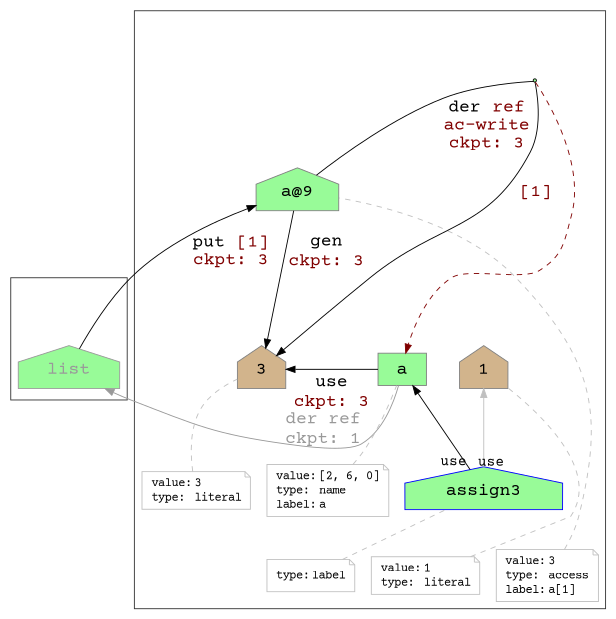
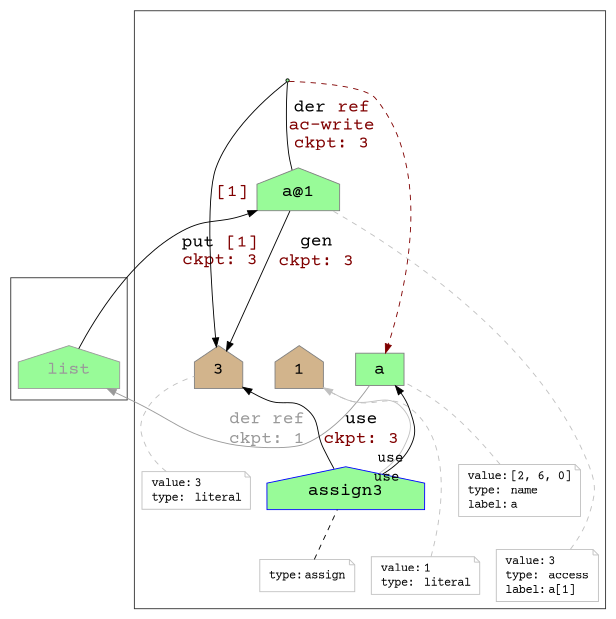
  digraph {
    fontname="Courier Prime"
    newrank=true
    rankdir=BT
    splines=spline
    node [color=gray fontname="Courier Prime" fontsize=20 shape=house style=filled]
    edge [fontname="Courier Prime" color=gray]
    n1 [color="#808080" fillcolor=tan label=1]
    n2 [color="#808080" fillcolor=tan label=3]
    n3 [color="#808080" fillcolor=palegreen label=a shape=box]
    n4 [color="#999999" fillcolor=palegreen fontcolor="#999999" label=list]
    n5 [fontcolor=black fontsize=13 label=<<TABLE cellpadding="0" border="0"> 	<TR> 	    <TD align="left">value:</TD> 	    <TD align="left">3</TD> 	</TR> 	<TR> 	    <TD align="left">type:</TD> 	    <TD align="left">access</TD> 	</TR> 	<TR> 	    <TD align="left">label:</TD> 	    <TD align="left">a[1]</TD> 	</TR> </TABLE>> shape=note style=""]
    n6 [fontcolor=black fontsize=13 label=<<TABLE cellpadding="0" border="0"> 	<TR> 	    <TD align="left">value:</TD> 	    <TD align="left">1</TD> 	</TR> 	<TR> 	    <TD align="left">type:</TD> 	    <TD align="left">literal</TD> 	</TR> </TABLE>> shape=note style=""]
-   n7 [fontcolor=black fontsize=13 label=<<TABLE cellpadding="0" border="0"> 	<TR> 	    <TD align="left">type:</TD> 	    <TD align="left">label</TD> 	</TR> </TABLE>> shape=note style=""]
-   n8 [color="#808080" fillcolor=palegreen label="a@9"]
+   n7 [fontcolor=black fontsize=13 label=<<TABLE cellpadding="0" border="0"> 	<TR> 	    <TD align="left">type:</TD> 	    <TD align="left">assign</TD> 	</TR> </TABLE>> shape=note style=""]
+   n8 [color="#808080" fillcolor=palegreen label="a@1"]
    n9 [color="#0000FF" fillcolor=palegreen label=assign3 sides=4]
    n10 [fontcolor=black fontsize=13 label=<<TABLE cellpadding="0" border="0"> 	<TR> 	    <TD align="left">value:</TD> 	    <TD align="left">3</TD> 	</TR> 	<TR> 	    <TD align="left">type:</TD> 	    <TD align="left">literal</TD> 	</TR> </TABLE>> shape=note style=""]
    n11 [fontcolor=black fontsize=13 label=<<TABLE cellpadding="0" border="0"> 	<TR> 	    <TD align="left">value:</TD> 	    <TD align="left">[2, 6, 0]</TD> 	</TR> 	<TR> 	    <TD align="left">type:</TD> 	    <TD align="left">name</TD> 	</TR> 	<TR> 	    <TD align="left">label:</TD> 	    <TD align="left">a</TD> 	</TR> </TABLE>> shape=note style=""]
    bn0 [fillcolor=palegreen shape=point color="" fontsize=""]
    subgraph sub_1 {
      rank=same
      n1
      n2
      n3
    }
    subgraph sub_2 {
      rank=same
      n3
      n4
    }
    subgraph sub_3 {
      rank=same
      n5
      n6
      n7
    }
    subgraph cluster_4 {
      color="#333333"
      fontcolor=white
      fontsize=24
      label=Assign
      labeljust=r
      labelloc=b
      n1
      n2
      n3
      n5
      n6
      n7
      n8
      n9
      n10
      n11
      bn0
    }
    subgraph cluster_5 {
      color="#333333"
      fontcolor=white
      fontsize=24
      label=Members
      labeljust=r
      labelloc=b
      n4
    }
    n1 -> n3 [style=invis color=""]
    n2 -> n1 [style=invis color=""]
    n3 -> n4 [color="#999999" fontcolor="#999999" fontsize=20 label="der ref\nckpt: 1" labelangle=60.0 labeldistance=1 rotation=20]
    n4 -> n8 [color=black fontsize=20 label=<<font color="black">put</font><font color="#800000">&nbsp;[1]<br/>ckpt:&nbsp;3</font>> labelangle=60.0 labeldistance=1 rotation=20]
    n5 -> n8 [arrowhead=none style=dashed]
    n6 -> n1 [arrowhead=none style=dashed]
-   n7 -> n9 [arrowhead=none style=dashed]
+   n7 -> n9 [arrowhead=none color=black style=dashed]
    n8 -> n2 [color=black fontsize=20 label=<<font color="black">gen</font><font color="#800000"><br/>ckpt:&nbsp;3</font>> labelangle=60.0 labeldistance=1 rotation=20]
    n8 -> bn0 [arrowhead=none color=black fontsize=20 label=<<font color="black">der</font><font color="#800000">&nbsp;ref<br/>ac-write<br/>ckpt:&nbsp;3</font>> labelangle=60.0 labeldistance=1 rotation=20]
    n9 -> n1 [labelangle=60.0 labeldistance=1 labelfontsize=16 rotation=20 taillabel=use]
-   n3 -> n2 [color=black fontsize=20 label=<<font color="black">use</font><font color="#800000"><br/>ckpt:&nbsp;3</font>> labelangle=60.0 labeldistance=1 rotation=20]
+   n9 -> n2 [color=black fontsize=20 label=<<font color="black">use</font><font color="#800000"><br/>ckpt:&nbsp;3</font>> labelangle=60.0 labeldistance=1 rotation=20]
    n9 -> n3 [angle=-30.0 dist=2 labelangle=-30.0 labeldistance=2 labelfontsize=16 rotation=20 taillabel=use color=""]
    n10 -> n2 [arrowhead=none style=dashed]
    n11 -> n3 [arrowhead=none style=dashed]
    bn0 -> n2 [color=black fontcolor="#800000" fontsize=20 label="[1]" labelangle=60.0 labeldistance=1 rotation=20]
    bn0 -> n3 [color="#800000" style=dashed]
  }
